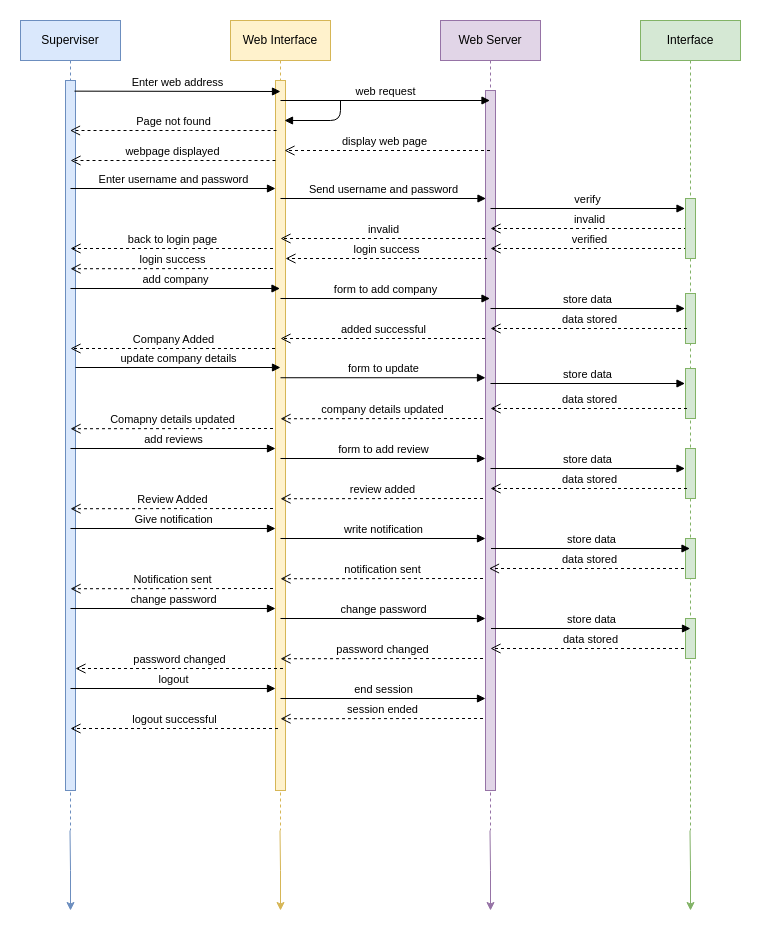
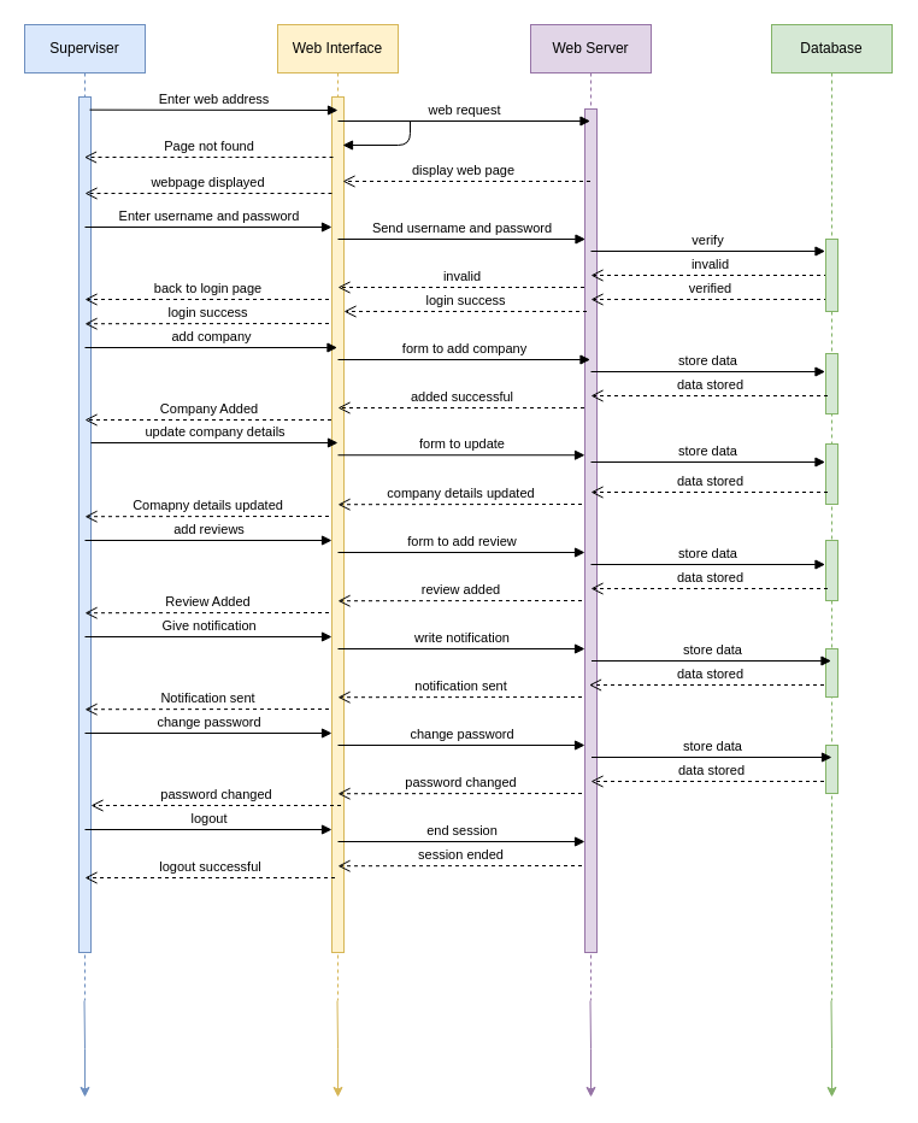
  <mxCell id="0" />
  <mxCell id="1" parent="0" />
  <mxCell id="2" style="edgeStyle=orthogonalEdgeStyle;rounded=0;orthogonalLoop=1;jettySize=auto;html=1;fillColor=#dae8fc;strokeColor=#6c8ebf;" parent="1" source="3" edge="1"><mxGeometry relative="1" as="geometry"><mxPoint x="70" y="910" as="targetPoint" /></mxGeometry></mxCell>
  <mxCell id="3" value="Superviser" style="shape=umlLifeline;perimeter=lifelinePerimeter;whiteSpace=wrap;html=1;container=1;collapsible=0;recursiveResize=0;outlineConnect=0;fillColor=#dae8fc;strokeColor=#6c8ebf;" parent="1" vertex="1"><mxGeometry x="20" y="20" width="100" height="810" as="geometry" /></mxCell>
  <mxCell id="4" value="" style="html=1;points=[];perimeter=orthogonalPerimeter;fillColor=#dae8fc;strokeColor=#6c8ebf;" parent="3" vertex="1"><mxGeometry x="45" y="60" width="10" height="710" as="geometry" /></mxCell>
  <mxCell id="5" style="edgeStyle=orthogonalEdgeStyle;rounded=0;orthogonalLoop=1;jettySize=auto;html=1;fillColor=#d5e8d4;strokeColor=#82b366;" parent="1" source="6" edge="1"><mxGeometry relative="1" as="geometry"><mxPoint x="690" y="910" as="targetPoint" /></mxGeometry></mxCell>
- <mxCell id="6" value="Interface" style="shape=umlLifeline;perimeter=lifelinePerimeter;whiteSpace=wrap;html=1;container=1;collapsible=0;recursiveResize=0;outlineConnect=0;fillColor=#d5e8d4;strokeColor=#82b366;" parent="1" vertex="1"><mxGeometry x="640" y="20" width="100" height="810" as="geometry" /></mxCell>
+ <mxCell id="6" value="Database" style="shape=umlLifeline;perimeter=lifelinePerimeter;whiteSpace=wrap;html=1;container=1;collapsible=0;recursiveResize=0;outlineConnect=0;fillColor=#d5e8d4;strokeColor=#82b366;" parent="1" vertex="1"><mxGeometry x="640" y="20" width="100" height="810" as="geometry" /></mxCell>
  <mxCell id="7" value="" style="html=1;points=[];perimeter=orthogonalPerimeter;fillColor=#d5e8d4;strokeColor=#82b366;" parent="6" vertex="1"><mxGeometry x="45" y="273" width="10" height="50" as="geometry" /></mxCell>
  <mxCell id="8" value="" style="html=1;points=[];perimeter=orthogonalPerimeter;fillColor=#d5e8d4;strokeColor=#82b366;" parent="6" vertex="1"><mxGeometry x="45" y="348" width="10" height="50" as="geometry" /></mxCell>
  <mxCell id="9" value="" style="html=1;points=[];perimeter=orthogonalPerimeter;fillColor=#d5e8d4;strokeColor=#82b366;" parent="6" vertex="1"><mxGeometry x="45" y="428" width="10" height="50" as="geometry" /></mxCell>
  <mxCell id="10" style="edgeStyle=orthogonalEdgeStyle;rounded=0;orthogonalLoop=1;jettySize=auto;html=1;fillColor=#e1d5e7;strokeColor=#9673a6;" parent="1" source="11" edge="1"><mxGeometry relative="1" as="geometry"><mxPoint x="490" y="910" as="targetPoint" /></mxGeometry></mxCell>
  <mxCell id="11" value="Web Server" style="shape=umlLifeline;perimeter=lifelinePerimeter;whiteSpace=wrap;html=1;container=1;collapsible=0;recursiveResize=0;outlineConnect=0;fillColor=#e1d5e7;strokeColor=#9673a6;" parent="1" vertex="1"><mxGeometry x="440" y="20" width="100" height="810" as="geometry" /></mxCell>
  <mxCell id="12" value="" style="html=1;points=[];perimeter=orthogonalPerimeter;fillColor=#e1d5e7;strokeColor=#9673a6;" parent="11" vertex="1"><mxGeometry x="45" y="70" width="10" height="700" as="geometry" /></mxCell>
  <mxCell id="13" style="edgeStyle=orthogonalEdgeStyle;rounded=0;orthogonalLoop=1;jettySize=auto;html=1;fillColor=#fff2cc;strokeColor=#d6b656;" parent="1" source="14" edge="1"><mxGeometry relative="1" as="geometry"><mxPoint x="280" y="910" as="targetPoint" /></mxGeometry></mxCell>
  <mxCell id="14" value="Web Interface" style="shape=umlLifeline;perimeter=lifelinePerimeter;whiteSpace=wrap;html=1;container=1;collapsible=0;recursiveResize=0;outlineConnect=0;fillColor=#fff2cc;strokeColor=#d6b656;" parent="1" vertex="1"><mxGeometry x="230" y="20" width="100" height="810" as="geometry" /></mxCell>
  <mxCell id="15" value="" style="html=1;points=[];perimeter=orthogonalPerimeter;fillColor=#fff2cc;strokeColor=#d6b656;" parent="14" vertex="1"><mxGeometry x="45" y="60" width="10" height="710" as="geometry" /></mxCell>
  <mxCell id="16" value="Enter web address" style="html=1;verticalAlign=bottom;endArrow=block;exitX=0.9;exitY=0.015;exitDx=0;exitDy=0;exitPerimeter=0;" parent="1" source="4" edge="1"><mxGeometry width="80" relative="1" as="geometry"><mxPoint x="80" y="91" as="sourcePoint" /><mxPoint x="280" y="91" as="targetPoint" /></mxGeometry></mxCell>
  <mxCell id="17" value="web request" style="html=1;verticalAlign=bottom;endArrow=block;" parent="1" target="11" edge="1"><mxGeometry width="80" relative="1" as="geometry"><mxPoint x="280" y="100" as="sourcePoint" /><mxPoint x="360" y="100" as="targetPoint" /></mxGeometry></mxCell>
  <mxCell id="18" value="" style="html=1;verticalAlign=bottom;endArrow=block;" parent="1" edge="1"><mxGeometry width="80" relative="1" as="geometry"><mxPoint x="340" y="100" as="sourcePoint" /><mxPoint x="284" y="120" as="targetPoint" /><Array as="points"><mxPoint x="340" y="120" /></Array></mxGeometry></mxCell>
  <mxCell id="19" value="Page not found" style="html=1;verticalAlign=bottom;endArrow=open;dashed=1;endSize=8;" parent="1" target="3" edge="1"><mxGeometry relative="1" as="geometry"><mxPoint x="276" y="130" as="sourcePoint" /><mxPoint x="200" y="130" as="targetPoint" /><Array as="points"><mxPoint x="180" y="130" /></Array></mxGeometry></mxCell>
  <mxCell id="20" value="display web page" style="html=1;verticalAlign=bottom;endArrow=open;dashed=1;endSize=8;" parent="1" source="11" edge="1"><mxGeometry x="0.045" relative="1" as="geometry"><mxPoint x="360" y="150" as="sourcePoint" /><mxPoint x="284" y="150" as="targetPoint" /><mxPoint x="1" as="offset" /></mxGeometry></mxCell>
  <mxCell id="21" value="webpage displayed" style="html=1;verticalAlign=bottom;endArrow=open;dashed=1;endSize=8;" parent="1" edge="1"><mxGeometry relative="1" as="geometry"><mxPoint x="275" y="160" as="sourcePoint" /><mxPoint x="70" y="160" as="targetPoint" /></mxGeometry></mxCell>
  <mxCell id="22" value="Enter username and password" style="html=1;verticalAlign=bottom;endArrow=block;" parent="1" edge="1"><mxGeometry width="80" relative="1" as="geometry"><mxPoint x="70" y="188" as="sourcePoint" /><mxPoint x="275" y="188" as="targetPoint" /></mxGeometry></mxCell>
  <mxCell id="23" value="Send username and password" style="html=1;verticalAlign=bottom;endArrow=block;" parent="1" edge="1"><mxGeometry width="80" relative="1" as="geometry"><mxPoint x="280" y="198" as="sourcePoint" /><mxPoint x="485.5" y="198" as="targetPoint" /></mxGeometry></mxCell>
  <mxCell id="24" value="verify" style="html=1;verticalAlign=bottom;endArrow=block;" parent="1" edge="1"><mxGeometry width="80" relative="1" as="geometry"><mxPoint x="490" y="208" as="sourcePoint" /><mxPoint x="684.5" y="208" as="targetPoint" /></mxGeometry></mxCell>
  <mxCell id="25" value="invalid" style="html=1;verticalAlign=bottom;endArrow=open;dashed=1;endSize=8;" parent="1" edge="1"><mxGeometry relative="1" as="geometry"><mxPoint x="686.5" y="228" as="sourcePoint" /><mxPoint x="490" y="228" as="targetPoint" /></mxGeometry></mxCell>
  <mxCell id="26" value="invalid" style="html=1;verticalAlign=bottom;endArrow=open;dashed=1;endSize=8;" parent="1" edge="1"><mxGeometry relative="1" as="geometry"><mxPoint x="484.5" y="238" as="sourcePoint" /><mxPoint x="280" y="238" as="targetPoint" /></mxGeometry></mxCell>
  <mxCell id="27" value="back to login page" style="html=1;verticalAlign=bottom;endArrow=open;dashed=1;endSize=8;" parent="1" edge="1"><mxGeometry relative="1" as="geometry"><mxPoint x="272.5" y="248" as="sourcePoint" /><mxPoint x="70" y="248" as="targetPoint" /></mxGeometry></mxCell>
  <mxCell id="28" value="verified" style="html=1;verticalAlign=bottom;endArrow=open;dashed=1;endSize=8;" parent="1" edge="1"><mxGeometry relative="1" as="geometry"><mxPoint x="686.5" y="248" as="sourcePoint" /><mxPoint x="490" y="248" as="targetPoint" /></mxGeometry></mxCell>
  <mxCell id="29" value="login success" style="html=1;verticalAlign=bottom;endArrow=open;dashed=1;endSize=8;" parent="1" edge="1"><mxGeometry relative="1" as="geometry"><mxPoint x="486.5" y="258" as="sourcePoint" /><mxPoint x="285" y="258" as="targetPoint" /></mxGeometry></mxCell>
  <mxCell id="30" value="login success" style="html=1;verticalAlign=bottom;endArrow=open;dashed=1;endSize=8;entryX=0.9;entryY=0.418;entryDx=0;entryDy=0;entryPerimeter=0;" parent="1" edge="1"><mxGeometry relative="1" as="geometry"><mxPoint x="272.5" y="268" as="sourcePoint" /><mxPoint x="70" y="268.22" as="targetPoint" /></mxGeometry></mxCell>
  <mxCell id="31" value="add company" style="html=1;verticalAlign=bottom;endArrow=block;" parent="1" edge="1"><mxGeometry width="80" relative="1" as="geometry"><mxPoint x="70" y="288" as="sourcePoint" /><mxPoint x="279.5" y="288" as="targetPoint" /></mxGeometry></mxCell>
  <mxCell id="32" value="form to add company" style="html=1;verticalAlign=bottom;endArrow=block;" parent="1" edge="1"><mxGeometry width="80" relative="1" as="geometry"><mxPoint x="280" y="298" as="sourcePoint" /><mxPoint x="489.5" y="298" as="targetPoint" /></mxGeometry></mxCell>
  <mxCell id="33" value="store data" style="html=1;verticalAlign=bottom;endArrow=block;" parent="1" edge="1"><mxGeometry width="80" relative="1" as="geometry"><mxPoint x="490" y="308" as="sourcePoint" /><mxPoint x="684.5" y="308" as="targetPoint" /></mxGeometry></mxCell>
  <mxCell id="34" value="data stored" style="html=1;verticalAlign=bottom;endArrow=open;dashed=1;endSize=8;" parent="1" edge="1"><mxGeometry relative="1" as="geometry"><mxPoint x="686.5" y="328" as="sourcePoint" /><mxPoint x="490" y="328" as="targetPoint" /></mxGeometry></mxCell>
  <mxCell id="35" value="added successful" style="html=1;verticalAlign=bottom;endArrow=open;dashed=1;endSize=8;" parent="1" edge="1"><mxGeometry relative="1" as="geometry"><mxPoint x="484.5" y="338" as="sourcePoint" /><mxPoint x="280" y="338" as="targetPoint" /></mxGeometry></mxCell>
  <mxCell id="36" value="Company Added" style="html=1;verticalAlign=bottom;endArrow=open;dashed=1;endSize=8;" parent="1" edge="1"><mxGeometry relative="1" as="geometry"><mxPoint x="274.5" y="348" as="sourcePoint" /><mxPoint x="70" y="348" as="targetPoint" /></mxGeometry></mxCell>
  <mxCell id="37" value="update company details" style="html=1;verticalAlign=bottom;endArrow=block;" parent="1" edge="1"><mxGeometry width="80" relative="1" as="geometry"><mxPoint x="75" y="367" as="sourcePoint" /><mxPoint x="280" y="367" as="targetPoint" /></mxGeometry></mxCell>
  <mxCell id="38" value="form to update" style="html=1;verticalAlign=bottom;endArrow=block;exitX=1.062;exitY=0.556;exitDx=0;exitDy=0;exitPerimeter=0;" parent="1" edge="1"><mxGeometry width="80" relative="1" as="geometry"><mxPoint x="280" y="377.24" as="sourcePoint" /><mxPoint x="485" y="377.24" as="targetPoint" /></mxGeometry></mxCell>
  <mxCell id="39" value="store data" style="html=1;verticalAlign=bottom;endArrow=block;" parent="1" edge="1"><mxGeometry width="80" relative="1" as="geometry"><mxPoint x="490" y="383" as="sourcePoint" /><mxPoint x="684.5" y="383" as="targetPoint" /></mxGeometry></mxCell>
  <mxCell id="40" value="data stored" style="html=1;verticalAlign=bottom;endArrow=open;dashed=1;endSize=8;" parent="1" edge="1"><mxGeometry relative="1" as="geometry"><mxPoint x="686.5" y="408" as="sourcePoint" /><mxPoint x="490" y="408" as="targetPoint" /></mxGeometry></mxCell>
  <mxCell id="41" value="company details updated" style="html=1;verticalAlign=bottom;endArrow=open;dashed=1;endSize=8;entryX=0.9;entryY=0.418;entryDx=0;entryDy=0;entryPerimeter=0;" parent="1" edge="1"><mxGeometry relative="1" as="geometry"><mxPoint x="482.5" y="418" as="sourcePoint" /><mxPoint x="280" y="418.22" as="targetPoint" /></mxGeometry></mxCell>
  <mxCell id="42" value="Comapny details updated" style="html=1;verticalAlign=bottom;endArrow=open;dashed=1;endSize=8;entryX=0.9;entryY=0.418;entryDx=0;entryDy=0;entryPerimeter=0;" parent="1" edge="1"><mxGeometry relative="1" as="geometry"><mxPoint x="272.5" y="428" as="sourcePoint" /><mxPoint x="70" y="428.22" as="targetPoint" /></mxGeometry></mxCell>
  <mxCell id="43" value="add reviews" style="html=1;verticalAlign=bottom;endArrow=block;exitX=1.062;exitY=0.556;exitDx=0;exitDy=0;exitPerimeter=0;" parent="1" edge="1"><mxGeometry width="80" relative="1" as="geometry"><mxPoint x="70" y="448" as="sourcePoint" /><mxPoint x="275" y="448" as="targetPoint" /></mxGeometry></mxCell>
  <mxCell id="44" value="form to add review" style="html=1;verticalAlign=bottom;endArrow=block;exitX=1.062;exitY=0.556;exitDx=0;exitDy=0;exitPerimeter=0;" parent="1" edge="1"><mxGeometry width="80" relative="1" as="geometry"><mxPoint x="280" y="458" as="sourcePoint" /><mxPoint x="485" y="458" as="targetPoint" /></mxGeometry></mxCell>
  <mxCell id="45" value="store data" style="html=1;verticalAlign=bottom;endArrow=block;" parent="1" edge="1"><mxGeometry width="80" relative="1" as="geometry"><mxPoint x="490" y="468" as="sourcePoint" /><mxPoint x="684.5" y="468" as="targetPoint" /></mxGeometry></mxCell>
  <mxCell id="46" value="data stored" style="html=1;verticalAlign=bottom;endArrow=open;dashed=1;endSize=8;" parent="1" edge="1"><mxGeometry relative="1" as="geometry"><mxPoint x="686.5" y="488" as="sourcePoint" /><mxPoint x="490" y="488" as="targetPoint" /></mxGeometry></mxCell>
  <mxCell id="47" value="" style="html=1;points=[];perimeter=orthogonalPerimeter;fillColor=#d5e8d4;strokeColor=#82b366;" parent="1" vertex="1"><mxGeometry x="685" y="198" width="10" height="60" as="geometry" /></mxCell>
  <mxCell id="48" value="review added" style="html=1;verticalAlign=bottom;endArrow=open;dashed=1;endSize=8;entryX=0.9;entryY=0.418;entryDx=0;entryDy=0;entryPerimeter=0;" parent="1" edge="1"><mxGeometry relative="1" as="geometry"><mxPoint x="482.5" y="498" as="sourcePoint" /><mxPoint x="280" y="498.22" as="targetPoint" /></mxGeometry></mxCell>
  <mxCell id="49" value="Review Added" style="html=1;verticalAlign=bottom;endArrow=open;dashed=1;endSize=8;entryX=0.9;entryY=0.418;entryDx=0;entryDy=0;entryPerimeter=0;" parent="1" edge="1"><mxGeometry relative="1" as="geometry"><mxPoint x="272.5" y="508" as="sourcePoint" /><mxPoint x="70" y="508.22" as="targetPoint" /></mxGeometry></mxCell>
  <mxCell id="50" value="Give notification" style="html=1;verticalAlign=bottom;endArrow=block;exitX=1.062;exitY=0.556;exitDx=0;exitDy=0;exitPerimeter=0;" parent="1" edge="1"><mxGeometry width="80" relative="1" as="geometry"><mxPoint x="70" y="528" as="sourcePoint" /><mxPoint x="275" y="528" as="targetPoint" /></mxGeometry></mxCell>
  <mxCell id="51" value="write notification" style="html=1;verticalAlign=bottom;endArrow=block;exitX=1.062;exitY=0.556;exitDx=0;exitDy=0;exitPerimeter=0;" parent="1" edge="1"><mxGeometry width="80" relative="1" as="geometry"><mxPoint x="280" y="538" as="sourcePoint" /><mxPoint x="485" y="538" as="targetPoint" /></mxGeometry></mxCell>
  <mxCell id="52" value="data stored" style="html=1;verticalAlign=bottom;endArrow=open;dashed=1;endSize=8;" parent="1" edge="1"><mxGeometry relative="1" as="geometry"><mxPoint x="689.5" y="568" as="sourcePoint" /><mxPoint x="488.5" y="568" as="targetPoint" /></mxGeometry></mxCell>
  <mxCell id="53" value="" style="html=1;points=[];perimeter=orthogonalPerimeter;fillColor=#d5e8d4;strokeColor=#82b366;" parent="1" vertex="1"><mxGeometry x="685" y="538" width="10" height="40" as="geometry" /></mxCell>
  <mxCell id="54" value="notification sent" style="html=1;verticalAlign=bottom;endArrow=open;dashed=1;endSize=8;entryX=0.9;entryY=0.418;entryDx=0;entryDy=0;entryPerimeter=0;" parent="1" edge="1"><mxGeometry relative="1" as="geometry"><mxPoint x="482.5" y="578" as="sourcePoint" /><mxPoint x="280" y="578.22" as="targetPoint" /></mxGeometry></mxCell>
  <mxCell id="55" value="Notification sent" style="html=1;verticalAlign=bottom;endArrow=open;dashed=1;endSize=8;entryX=0.9;entryY=0.418;entryDx=0;entryDy=0;entryPerimeter=0;" parent="1" edge="1"><mxGeometry relative="1" as="geometry"><mxPoint x="272.5" y="588" as="sourcePoint" /><mxPoint x="70" y="588.22" as="targetPoint" /></mxGeometry></mxCell>
  <mxCell id="56" value="change password" style="html=1;verticalAlign=bottom;endArrow=block;exitX=1.062;exitY=0.556;exitDx=0;exitDy=0;exitPerimeter=0;" parent="1" edge="1"><mxGeometry width="80" relative="1" as="geometry"><mxPoint x="70" y="608" as="sourcePoint" /><mxPoint x="275" y="608" as="targetPoint" /></mxGeometry></mxCell>
  <mxCell id="57" value="change password" style="html=1;verticalAlign=bottom;endArrow=block;exitX=1.062;exitY=0.556;exitDx=0;exitDy=0;exitPerimeter=0;" parent="1" edge="1"><mxGeometry width="80" relative="1" as="geometry"><mxPoint x="280" y="618" as="sourcePoint" /><mxPoint x="485" y="618" as="targetPoint" /></mxGeometry></mxCell>
  <mxCell id="58" value="data stored" style="html=1;verticalAlign=bottom;endArrow=open;dashed=1;endSize=8;" parent="1" edge="1"><mxGeometry relative="1" as="geometry"><mxPoint x="689.5" y="648" as="sourcePoint" /><mxPoint x="490" y="648" as="targetPoint" /><Array as="points"><mxPoint x="540" y="648" /></Array></mxGeometry></mxCell>
  <mxCell id="59" value="password changed" style="html=1;verticalAlign=bottom;endArrow=open;dashed=1;endSize=8;entryX=0.9;entryY=0.418;entryDx=0;entryDy=0;entryPerimeter=0;" parent="1" edge="1"><mxGeometry relative="1" as="geometry"><mxPoint x="482.5" y="658" as="sourcePoint" /><mxPoint x="280" y="658.22" as="targetPoint" /></mxGeometry></mxCell>
  <mxCell id="60" value="" style="html=1;points=[];perimeter=orthogonalPerimeter;fillColor=#d5e8d4;strokeColor=#82b366;" parent="1" vertex="1"><mxGeometry x="685" y="618" width="10" height="40" as="geometry" /></mxCell>
  <mxCell id="61" value="store data" style="html=1;verticalAlign=bottom;endArrow=block;" parent="1" edge="1"><mxGeometry width="80" relative="1" as="geometry"><mxPoint x="490.5" y="628" as="sourcePoint" /><mxPoint x="690" y="628" as="targetPoint" /></mxGeometry></mxCell>
  <mxCell id="62" value="store data" style="html=1;verticalAlign=bottom;endArrow=block;" parent="1" edge="1"><mxGeometry width="80" relative="1" as="geometry"><mxPoint x="490.5" y="548" as="sourcePoint" /><mxPoint x="689.5" y="548" as="targetPoint" /></mxGeometry></mxCell>
  <mxCell id="63" value="password changed" style="html=1;verticalAlign=bottom;endArrow=open;dashed=1;endSize=8;" parent="1" edge="1"><mxGeometry relative="1" as="geometry"><mxPoint x="282.5" y="668" as="sourcePoint" /><mxPoint x="75" y="668" as="targetPoint" /></mxGeometry></mxCell>
  <mxCell id="64" value="logout" style="html=1;verticalAlign=bottom;endArrow=block;exitX=1.062;exitY=0.556;exitDx=0;exitDy=0;exitPerimeter=0;" parent="1" edge="1"><mxGeometry width="80" relative="1" as="geometry"><mxPoint x="70" y="688" as="sourcePoint" /><mxPoint x="275" y="688" as="targetPoint" /></mxGeometry></mxCell>
  <mxCell id="65" value="end session" style="html=1;verticalAlign=bottom;endArrow=block;exitX=1.062;exitY=0.556;exitDx=0;exitDy=0;exitPerimeter=0;" parent="1" edge="1"><mxGeometry width="80" relative="1" as="geometry"><mxPoint x="280" y="698" as="sourcePoint" /><mxPoint x="485" y="698" as="targetPoint" /></mxGeometry></mxCell>
  <mxCell id="66" value="session ended" style="html=1;verticalAlign=bottom;endArrow=open;dashed=1;endSize=8;entryX=0.9;entryY=0.418;entryDx=0;entryDy=0;entryPerimeter=0;" parent="1" edge="1"><mxGeometry relative="1" as="geometry"><mxPoint x="482.5" y="718" as="sourcePoint" /><mxPoint x="280" y="718.22" as="targetPoint" /></mxGeometry></mxCell>
  <mxCell id="67" value="logout successful" style="html=1;verticalAlign=bottom;endArrow=open;dashed=1;endSize=8;" parent="1" edge="1"><mxGeometry relative="1" as="geometry"><mxPoint x="277.5" y="728" as="sourcePoint" /><mxPoint x="70" y="728" as="targetPoint" /></mxGeometry></mxCell>
